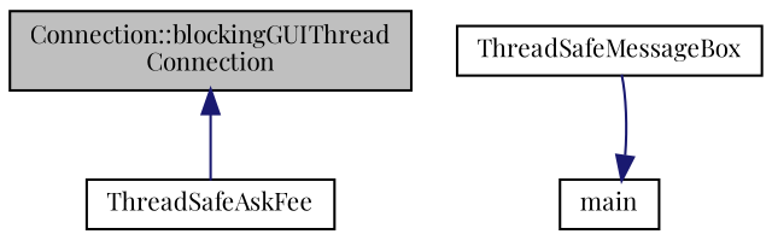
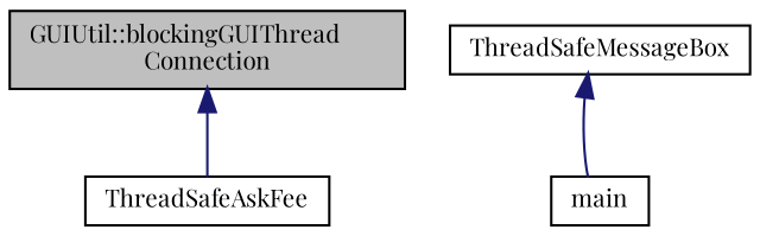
  digraph {
    fontname="Playfair Display"
    rankdir=TB
    node [color=black fillcolor=white fontname="Playfair Display" fontsize=10 shape=record style=filled]
    edge [color=midnightblue dir=back fontname="Playfair Display" fontsize=10 labelfontname=Helvetica labelfontsize=10 style=solid]
-   n1 [fillcolor=grey75 fontcolor=black height=0.2 label="Connection::blockingGUIThread\lConnection" width=0.4]
+   n1 [fillcolor=grey75 fontcolor=black height=0.2 label="GUIUtil::blockingGUIThread\lConnection" width=0.4]
    n2 [height=0.2 label=ThreadSafeAskFee width=0.4]
    n3 [height=0.2 label=ThreadSafeMessageBox width=0.4]
    n4 [height=0.2 label=main width=0.4]
    n1 -> n2
-   n4 -> n3
+   n3 -> n4
  }
